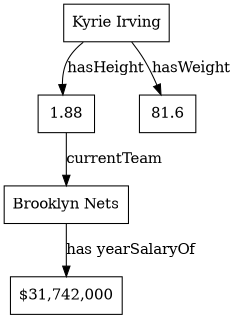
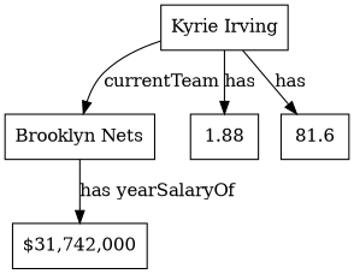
  digraph {
    node [shape=box]
    "Kyrie Irving"
    "Brooklyn Nets"
    1.88
    81.6
    "$31,742,000"
-   1.88 -> "Brooklyn Nets" [label=currentTeam]
-   "Kyrie Irving" -> 1.88 [label=hasHeight]
-   "Kyrie Irving" -> 81.6 [label=hasWeight]
+   "Kyrie Irving" -> "Brooklyn Nets" [label=currentTeam]
+   "Kyrie Irving" -> 1.88 [label=has]
+   "Kyrie Irving" -> 81.6 [label=has]
    "Brooklyn Nets" -> "$31,742,000" [label="has yearSalaryOf"]
  }
